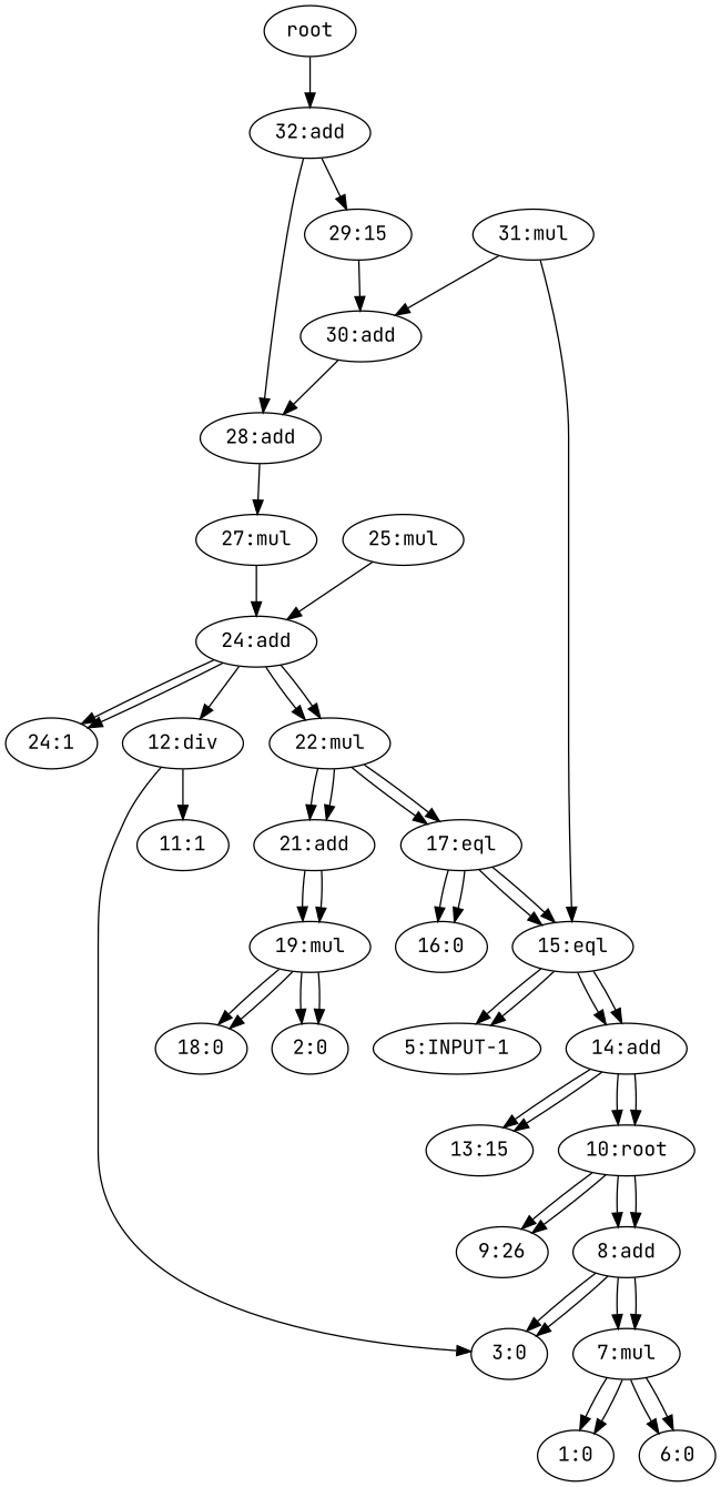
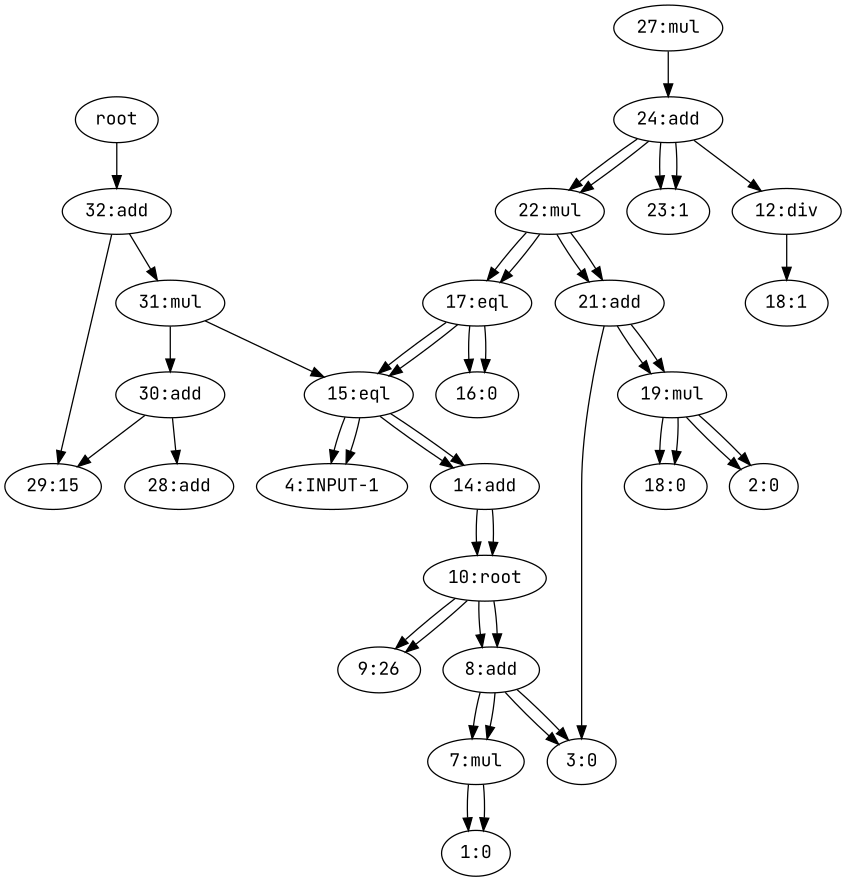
  digraph {
    fontname="JetBrains Mono"
    node [fontname="JetBrains Mono"]
    edge [fontname="JetBrains Mono"]
    root
    "32:add"
    "31:mul"
    "29:15"
-   "25:mul"
    "24:add"
    "15:eql"
    "30:add"
    "12:div"
    "3:0"
-   "11:1"
+   "11:1" [label="18:1"]
    "22:mul"
-   "23:1" [label="24:1"]
+   "23:1"
    "21:add"
    "17:eql"
    "19:mul"
    "16:0"
    "2:0"
    "18:0"
    "14:add"
-   "5:INPUT-1"
+   "5:INPUT-1" [label="4:INPUT-1"]
    n22 [label="10:root"]
-   "13:15"
    "8:add"
    "9:26"
    "7:mul"
    "1:0"
-   "6:0"
    "28:add"
    "27:mul"
    root -> "32:add"
-   "32:add" -> "28:add"
+   "32:add" -> "31:mul"
    "32:add" -> "29:15"
    "31:mul" -> "15:eql"
    "31:mul" -> "30:add"
-   "25:mul" -> "24:add"
    "24:add" -> "12:div"
    "24:add" -> "22:mul"
    "24:add" -> "22:mul"
    "24:add" -> "23:1"
    "24:add" -> "23:1"
    "15:eql" -> "14:add"
    "15:eql" -> "14:add"
    "15:eql" -> "5:INPUT-1"
    "15:eql" -> "5:INPUT-1"
-   "29:15" -> "30:add"
+   "30:add" -> "29:15"
    "30:add" -> "28:add"
-   "12:div" -> "3:0"
+   "21:add" -> "3:0"
    "12:div" -> "11:1"
    "22:mul" -> "21:add"
    "22:mul" -> "21:add"
    "22:mul" -> "17:eql"
    "22:mul" -> "17:eql"
    "21:add" -> "19:mul"
    "21:add" -> "19:mul"
    "17:eql" -> "15:eql"
    "17:eql" -> "15:eql"
    "17:eql" -> "16:0"
    "17:eql" -> "16:0"
    "19:mul" -> "2:0"
    "19:mul" -> "2:0"
    "19:mul" -> "18:0"
    "19:mul" -> "18:0"
    "14:add" -> n22
    "14:add" -> n22
-   "14:add" -> "13:15"
-   "14:add" -> "13:15"
    n22 -> "8:add"
    n22 -> "8:add"
    n22 -> "9:26"
    n22 -> "9:26"
    "8:add" -> "3:0"
    "8:add" -> "3:0"
    "8:add" -> "7:mul"
    "8:add" -> "7:mul"
    "7:mul" -> "1:0"
    "7:mul" -> "1:0"
-   "7:mul" -> "6:0"
-   "7:mul" -> "6:0"
-   "28:add" -> "27:mul"
    "27:mul" -> "24:add"
  }
